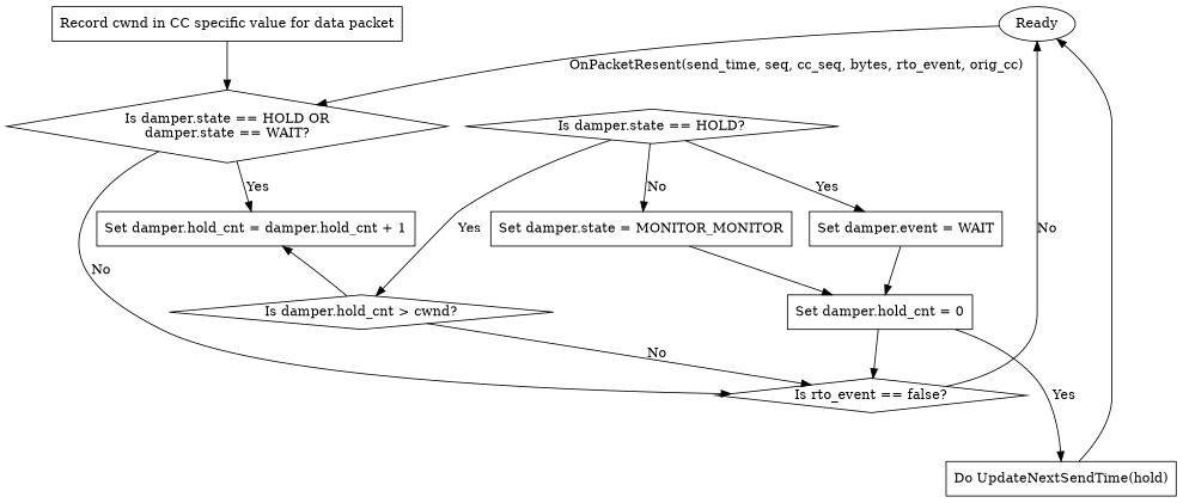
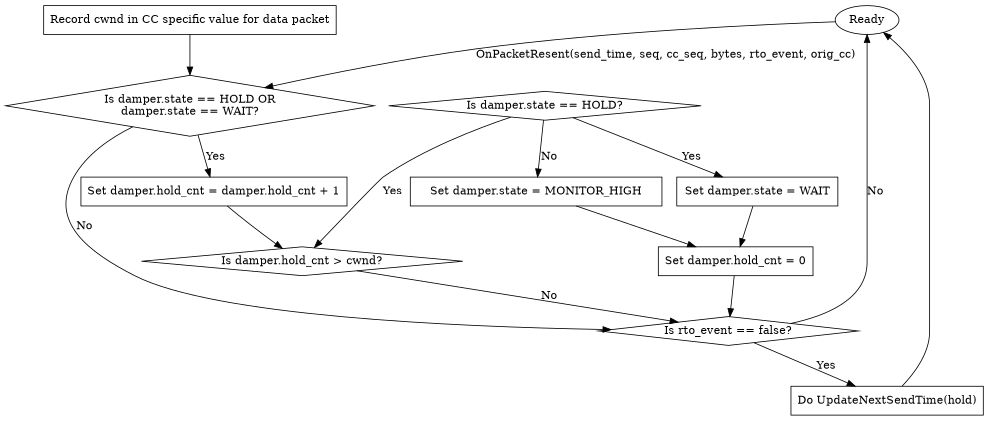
  digraph {
    node [shape=box]
    n1 [label=Ready shape=ellipse]
    n2 [label="Is damper.state == HOLD OR\ndamper.state == WAIT?" shape=diamond]
    n3 [label="Record cwnd in CC specific value for data packet"]
    n4 [label="Set damper.hold_cnt = damper.hold_cnt + 1"]
    n5 [label="Is rto_event == false?" shape=diamond]
    n6 [label="Is damper.hold_cnt > cwnd?" shape=diamond]
-   n7 [label="Set damper.event = WAIT"]
+   n7 [label="Set damper.state = WAIT"]
    n8 [label="Set damper.hold_cnt = 0"]
-   n9 [label="Set damper.state = MONITOR_MONITOR"]
+   n9 [label="Set damper.state = MONITOR_HIGH"]
    n10 [label="Do UpdateNextSendTime(hold)"]
    n11 [label="Is damper.state == HOLD?" shape=diamond]
    n1 -> n2 [label="OnPacketResent(send_time, seq, cc_seq, bytes, rto_event, orig_cc)"]
    n2 -> n4 [label=Yes]
    n2 -> n5 [label=No]
    n3 -> n2
-   n6 -> n4
+   n4 -> n6
    n5 -> n1 [label=No]
-   n8 -> n10 [label=Yes]
+   n5 -> n10 [label=Yes]
    n6 -> n5 [label=No]
    n7 -> n8
    n8 -> n5
    n9 -> n8
    n10 -> n1
    n11 -> n6 [label=Yes]
    n11 -> n7 [label=Yes]
    n11 -> n9 [label=No]
  }
